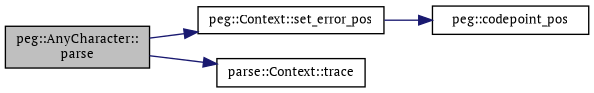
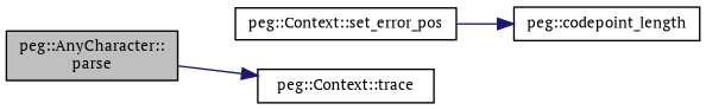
  digraph {
    fontname="PT Serif"
    rankdir=LR
    node [color=black fillcolor=white fontname="PT Serif" fontsize=10 shape=record style=filled]
    edge [color=midnightblue fontname="PT Serif" fontsize=10 labelfontname=Helvetica labelfontsize=10 style=solid]
    n1 [fillcolor=grey75 fontcolor=black height=0.2 label="peg::AnyCharacter::\lparse" width=0.4]
    n2 [height=0.2 label="peg::Context::set_error_pos" width=0.4]
-   n3 [height=0.2 label="parse::Context::trace" width=0.4]
-   n4 [height=0.2 label="peg::codepoint_pos" width=0.4]
-   n1 -> n2
+   n3 [height=0.2 label="peg::Context::trace" width=0.4]
+   n4 [height=0.2 label="peg::codepoint_length" width=0.4]
    n1 -> n3
    n2 -> n4
  }
